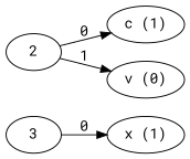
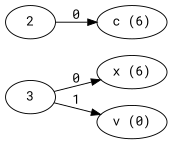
  digraph {
    fontname="Roboto Mono"
    rankdir=LR
    node [fontname="Roboto Mono"]
    edge [fontname="Roboto Mono"]
    n1 [label=3]
-   n2 [label="x (1)"]
+   n2 [label="x (6)"]
    n3 [label=2]
-   n4 [label="c (1)"]
+   n4 [label="c (6)"]
    n5 [label="v (0)"]
    n1 -> n2 [label=0]
    n3 -> n4 [label=0]
-   n3 -> n5 [label=1]
+   n1 -> n5 [label=1]
  }
